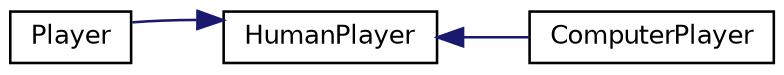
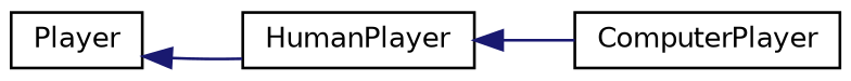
  digraph {
    rankdir=LR
    node [color=black fillcolor=white fontname=Helvetica fontsize=10 shape=record style=filled]
    edge [color=midnightblue dir=back fontname=Helvetica fontsize=10 labelfontname=Helvetica labelfontsize=10 style=solid]
    n1 [height=0.2 label=Player width=0.4]
    n2 [height=0.2 label=HumanPlayer width=0.4]
    n3 [height=0.2 label=ComputerPlayer width=0.4]
-   n2 -> n1
+   n1 -> n2
    n2 -> n3
  }
